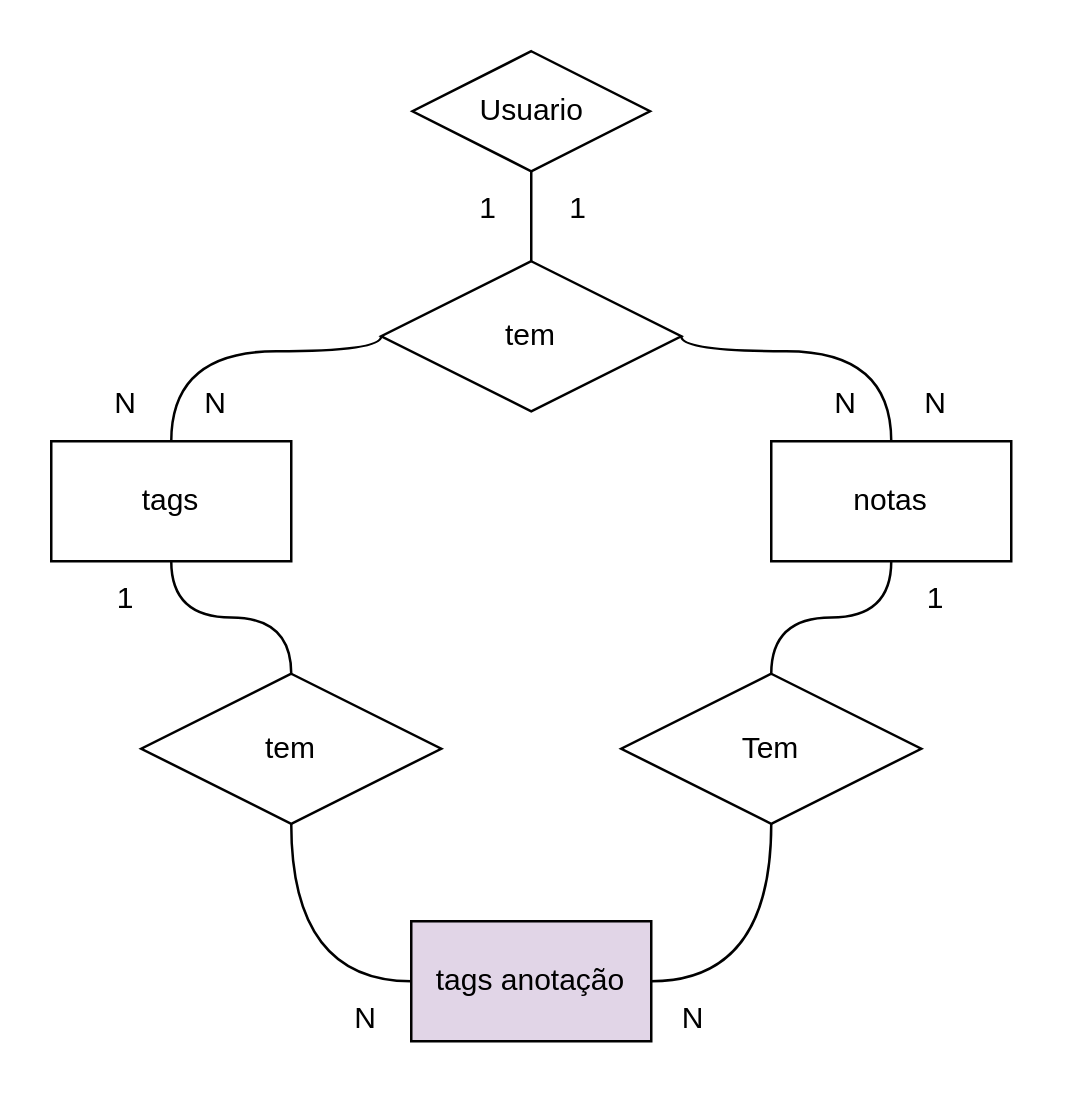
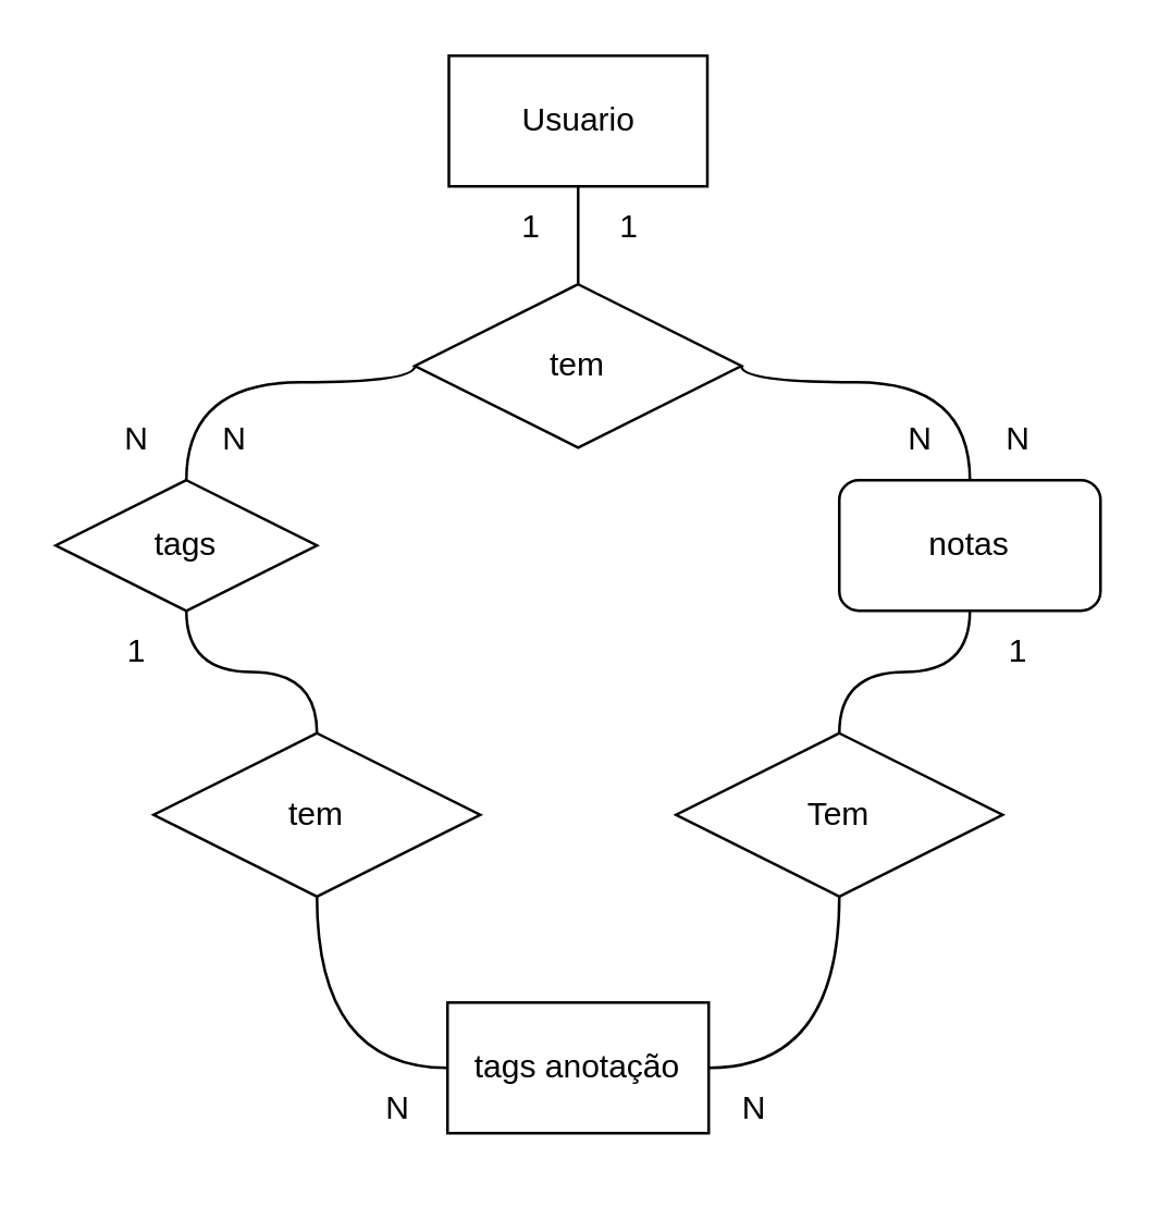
  <mxCell id="0" />
  <mxCell id="1" parent="0" />
  <mxCell id="2" style="edgeStyle=orthogonalEdgeStyle;rounded=0;orthogonalLoop=1;jettySize=auto;html=1;exitX=0.5;exitY=1;exitDx=0;exitDy=0;entryX=0.5;entryY=0;entryDx=0;entryDy=0;endArrow=none;endFill=0;curved=1;" parent="1" source="3" target="13" edge="1"><mxGeometry relative="1" as="geometry" /></mxCell>
- <mxCell id="3" value="tags" style="whiteSpace=wrap;html=1;align=center;" parent="1" vertex="1"><mxGeometry x="20" y="176" width="96" height="48" as="geometry" /></mxCell>
+ <mxCell id="3" value="tags" style="rhombus;whiteSpace=wrap;html=1;align=center;" parent="1" vertex="1"><mxGeometry x="20" y="176" width="96" height="48" as="geometry" /></mxCell>
  <mxCell id="4" style="edgeStyle=orthogonalEdgeStyle;rounded=0;orthogonalLoop=1;jettySize=auto;html=1;exitX=1;exitY=0.5;exitDx=0;exitDy=0;entryX=0.5;entryY=0;entryDx=0;entryDy=0;endArrow=none;endFill=0;curved=1;" parent="1" source="6" target="10" edge="1"><mxGeometry relative="1" as="geometry"><Array as="points"><mxPoint x="272" y="140" /><mxPoint x="356" y="140" /></Array></mxGeometry></mxCell>
  <mxCell id="5" style="edgeStyle=orthogonalEdgeStyle;rounded=0;orthogonalLoop=1;jettySize=auto;html=1;exitX=0;exitY=0.5;exitDx=0;exitDy=0;entryX=0.5;entryY=0;entryDx=0;entryDy=0;curved=1;endArrow=none;endFill=0;" parent="1" source="6" target="3" edge="1"><mxGeometry relative="1" as="geometry"><Array as="points"><mxPoint x="152" y="140" /><mxPoint x="68" y="140" /></Array></mxGeometry></mxCell>
  <mxCell id="6" value="tem" style="shape=rhombus;perimeter=rhombusPerimeter;whiteSpace=wrap;html=1;align=center;" parent="1" vertex="1"><mxGeometry x="152" y="104" width="120" height="60" as="geometry" /></mxCell>
  <mxCell id="7" style="edgeStyle=orthogonalEdgeStyle;rounded=0;orthogonalLoop=1;jettySize=auto;html=1;exitX=0.5;exitY=1;exitDx=0;exitDy=0;entryX=0.5;entryY=0;entryDx=0;entryDy=0;endArrow=none;endFill=0;" parent="1" source="8" target="6" edge="1"><mxGeometry relative="1" as="geometry" /></mxCell>
- <mxCell id="8" value="Usuario" style="rhombus;whiteSpace=wrap;html=1;align=center;" parent="1" vertex="1"><mxGeometry x="164.5" y="20" width="95" height="48" as="geometry" /></mxCell>
+ <mxCell id="8" value="Usuario" style="whiteSpace=wrap;html=1;align=center;" parent="1" vertex="1"><mxGeometry x="164.5" y="20" width="95" height="48" as="geometry" /></mxCell>
  <mxCell id="9" style="edgeStyle=orthogonalEdgeStyle;rounded=0;orthogonalLoop=1;jettySize=auto;html=1;exitX=0.5;exitY=1;exitDx=0;exitDy=0;entryX=0.5;entryY=0;entryDx=0;entryDy=0;endArrow=none;endFill=0;curved=1;" parent="1" source="10" target="15" edge="1"><mxGeometry relative="1" as="geometry" /></mxCell>
- <mxCell id="10" value="notas" style="whiteSpace=wrap;html=1;align=center;" parent="1" vertex="1"><mxGeometry x="308" y="176" width="96" height="48" as="geometry" /></mxCell>
- <mxCell id="11" value="tags anotação" style="whiteSpace=wrap;html=1;align=center;fillColor=#e1d5e7;" parent="1" vertex="1"><mxGeometry x="164" y="368" width="96" height="48" as="geometry" /></mxCell>
+ <mxCell id="10" value="notas" style="whiteSpace=wrap;html=1;align=center;rounded=1;" parent="1" vertex="1"><mxGeometry x="308" y="176" width="96" height="48" as="geometry" /></mxCell>
+ <mxCell id="11" value="tags anotação" style="whiteSpace=wrap;html=1;align=center;" parent="1" vertex="1"><mxGeometry x="164" y="368" width="96" height="48" as="geometry" /></mxCell>
  <mxCell id="12" style="edgeStyle=orthogonalEdgeStyle;rounded=0;orthogonalLoop=1;jettySize=auto;html=1;exitX=0.5;exitY=1;exitDx=0;exitDy=0;entryX=0;entryY=0.5;entryDx=0;entryDy=0;endArrow=none;endFill=0;curved=1;" parent="1" source="13" target="11" edge="1"><mxGeometry relative="1" as="geometry" /></mxCell>
  <mxCell id="13" value="tem" style="shape=rhombus;perimeter=rhombusPerimeter;whiteSpace=wrap;html=1;align=center;" parent="1" vertex="1"><mxGeometry x="56" y="269" width="120" height="60" as="geometry" /></mxCell>
  <mxCell id="14" style="edgeStyle=orthogonalEdgeStyle;rounded=0;orthogonalLoop=1;jettySize=auto;html=1;exitX=0.5;exitY=1;exitDx=0;exitDy=0;entryX=1;entryY=0.5;entryDx=0;entryDy=0;endArrow=none;endFill=0;curved=1;" parent="1" source="15" target="11" edge="1"><mxGeometry relative="1" as="geometry" /></mxCell>
  <mxCell id="15" value="Tem" style="shape=rhombus;perimeter=rhombusPerimeter;whiteSpace=wrap;html=1;align=center;" parent="1" vertex="1"><mxGeometry x="248" y="269" width="120" height="60" as="geometry" /></mxCell>
  <mxCell id="16" value="1" style="text;html=1;whiteSpace=wrap;strokeColor=none;fillColor=none;align=center;verticalAlign=middle;rounded=0;" parent="1" vertex="1"><mxGeometry x="176.5" y="68" width="36" height="30" as="geometry" /></mxCell>
  <mxCell id="17" value="N" style="text;html=1;whiteSpace=wrap;strokeColor=none;fillColor=none;align=center;verticalAlign=middle;rounded=0;" parent="1" vertex="1"><mxGeometry x="32" y="146" width="36" height="30" as="geometry" /></mxCell>
  <mxCell id="18" value="1" style="text;html=1;whiteSpace=wrap;strokeColor=none;fillColor=none;align=center;verticalAlign=middle;rounded=0;" parent="1" vertex="1"><mxGeometry x="212.5" y="68" width="36" height="30" as="geometry" /></mxCell>
  <mxCell id="19" value="N" style="text;html=1;whiteSpace=wrap;strokeColor=none;fillColor=none;align=center;verticalAlign=middle;rounded=0;" parent="1" vertex="1"><mxGeometry x="356" y="146" width="36" height="30" as="geometry" /></mxCell>
  <mxCell id="20" value="N" style="text;html=1;whiteSpace=wrap;strokeColor=none;fillColor=none;align=center;verticalAlign=middle;rounded=0;" parent="1" vertex="1"><mxGeometry x="68" y="146" width="36" height="30" as="geometry" /></mxCell>
  <mxCell id="21" value="N" style="text;html=1;whiteSpace=wrap;strokeColor=none;fillColor=none;align=center;verticalAlign=middle;rounded=0;" parent="1" vertex="1"><mxGeometry x="320" y="146" width="36" height="30" as="geometry" /></mxCell>
  <mxCell id="22" value="1" style="text;html=1;whiteSpace=wrap;strokeColor=none;fillColor=none;align=center;verticalAlign=middle;rounded=0;" parent="1" vertex="1"><mxGeometry x="32" y="224" width="36" height="30" as="geometry" /></mxCell>
  <mxCell id="23" value="N" style="text;html=1;whiteSpace=wrap;strokeColor=none;fillColor=none;align=center;verticalAlign=middle;rounded=0;" parent="1" vertex="1"><mxGeometry x="128" y="392" width="36" height="30" as="geometry" /></mxCell>
  <mxCell id="24" value="1" style="text;html=1;whiteSpace=wrap;strokeColor=none;fillColor=none;align=center;verticalAlign=middle;rounded=0;" parent="1" vertex="1"><mxGeometry x="356" y="224" width="36" height="30" as="geometry" /></mxCell>
  <mxCell id="25" value="N" style="text;html=1;whiteSpace=wrap;strokeColor=none;fillColor=none;align=center;verticalAlign=middle;rounded=0;" parent="1" vertex="1"><mxGeometry x="259" y="392" width="36" height="30" as="geometry" /></mxCell>
